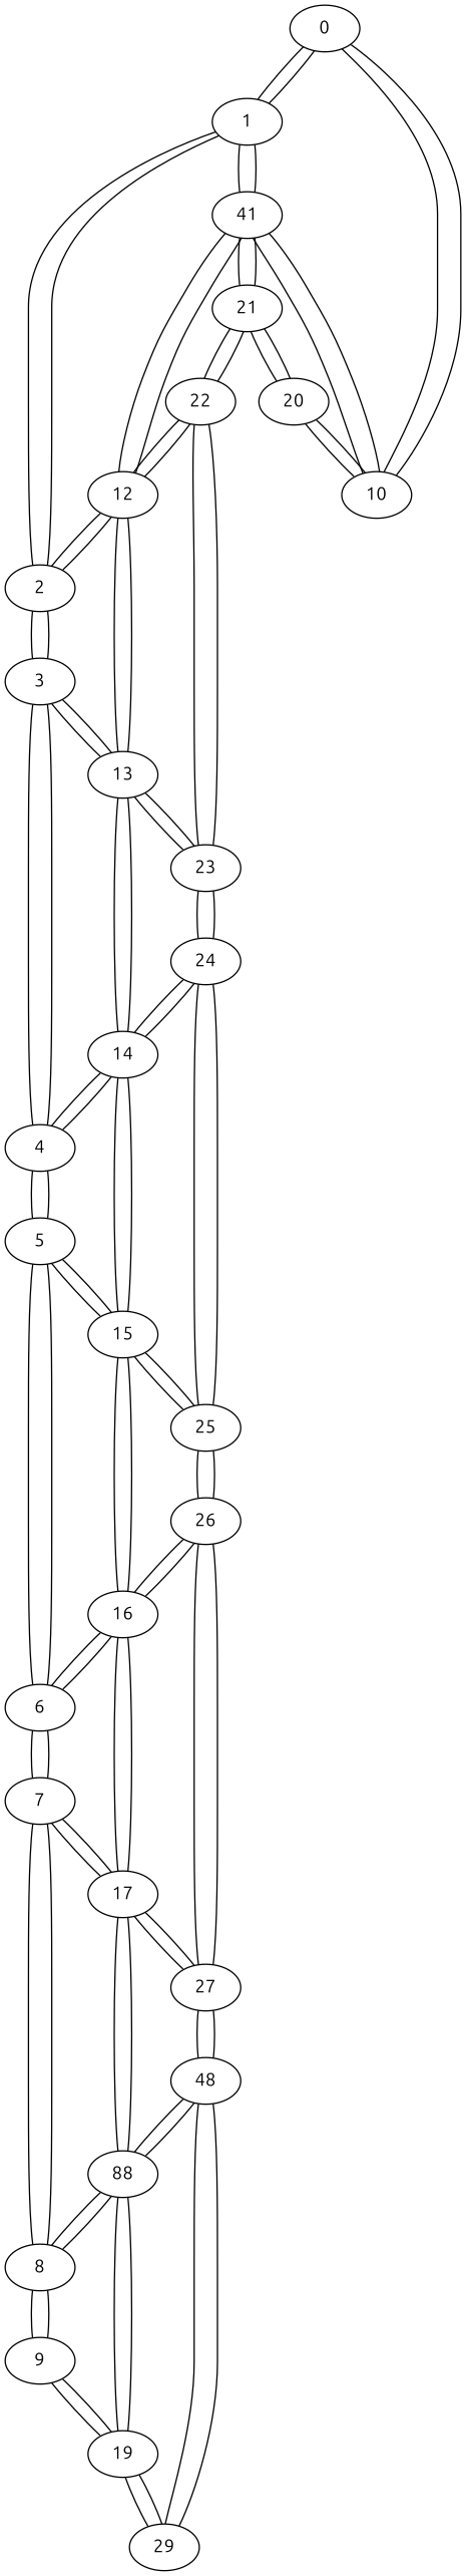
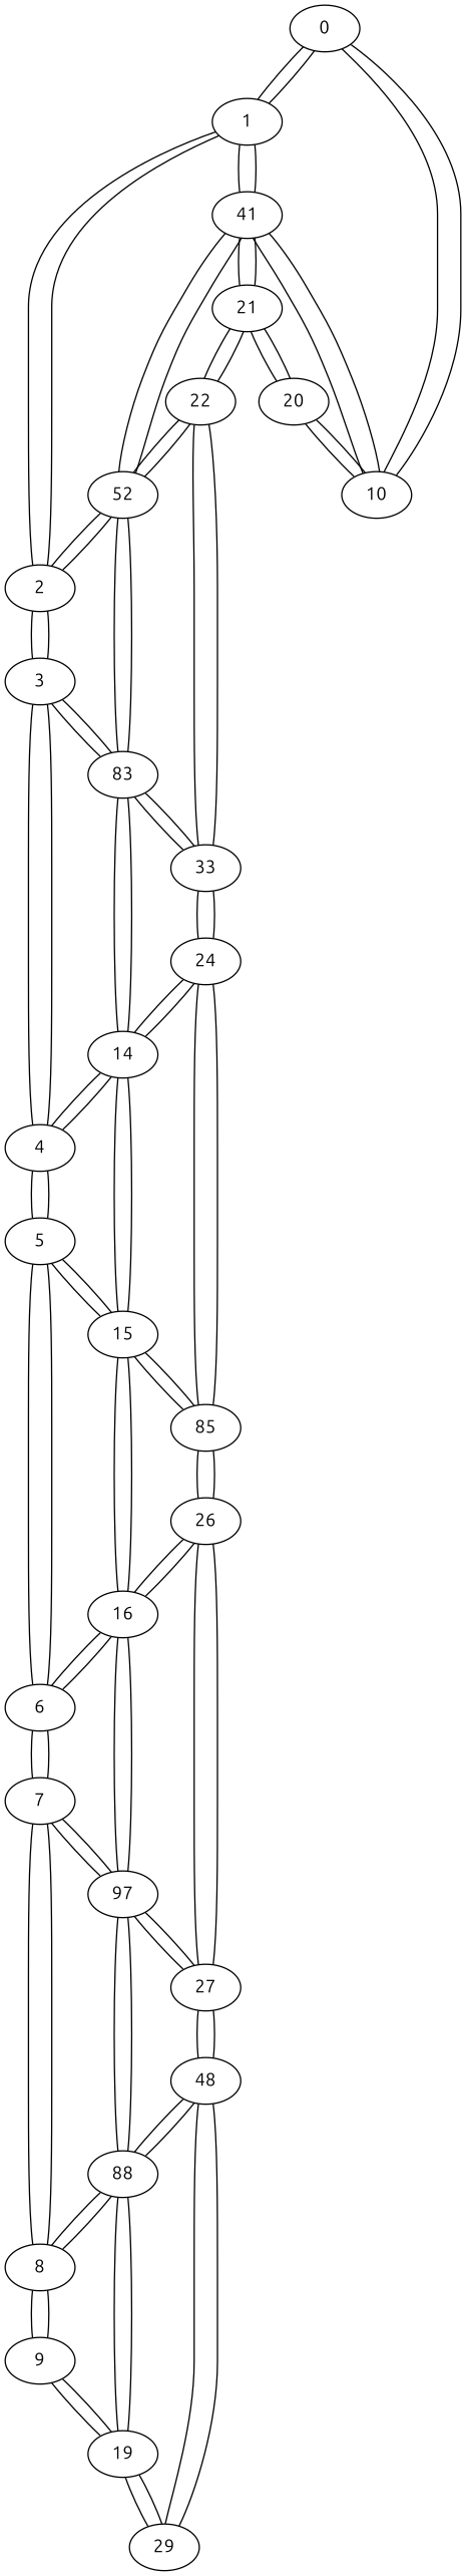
  graph {
    fontname=Ubuntu
    node [fontname=Ubuntu]
    edge [fontname=Ubuntu]
    0
    1
    10
    2
    n5 [label=41]
    20
    3
-   12
+   12 [label=52]
    21
    4
-   13
+   13 [label=83]
    22
    5
    14
-   23
+   23 [label=33]
    6
    15
    24
    7
    16
-   25
+   25 [label=85]
    8
-   17
+   17 [label=97]
    26
    9
    n26 [label=88]
    27
    19
    n29 [label=48]
    29
    0 -- 1
    0 -- 10
    1 -- 0
    1 -- 2
    1 -- n5
    10 -- 0
    10 -- n5
    10 -- 20
    2 -- 1
    2 -- 3
    2 -- 12
    n5 -- 1
    n5 -- 10
    n5 -- 12
    n5 -- 21
    20 -- 10
    20 -- 21
    3 -- 2
    3 -- 4
    3 -- 13
    12 -- 2
    12 -- n5
    12 -- 13
    12 -- 22
    21 -- n5
    21 -- 20
    21 -- 22
    4 -- 3
    4 -- 5
    4 -- 14
    13 -- 3
    13 -- 12
    13 -- 14
    13 -- 23
    22 -- 12
    22 -- 21
    22 -- 23
    5 -- 4
    5 -- 6
    5 -- 15
    14 -- 4
    14 -- 13
    14 -- 15
    14 -- 24
    23 -- 13
    23 -- 22
    23 -- 24
    6 -- 5
    6 -- 7
    6 -- 16
    15 -- 5
    15 -- 14
    15 -- 16
    15 -- 25
    24 -- 14
    24 -- 23
    24 -- 25
    7 -- 6
    7 -- 8
    7 -- 17
    16 -- 6
    16 -- 15
    16 -- 17
    16 -- 26
    25 -- 15
    25 -- 24
    25 -- 26
    8 -- 7
    8 -- 9
    8 -- n26
    17 -- 7
    17 -- 16
    17 -- n26
    17 -- 27
    26 -- 16
    26 -- 25
    26 -- 27
    9 -- 8
    9 -- 19
    n26 -- 8
    n26 -- 17
    n26 -- 19
    n26 -- n29
    27 -- 17
    27 -- 26
    27 -- n29
    19 -- 9
    19 -- n26
    19 -- 29
    n29 -- n26
    n29 -- 27
    n29 -- 29
    29 -- 19
    29 -- n29
  }
